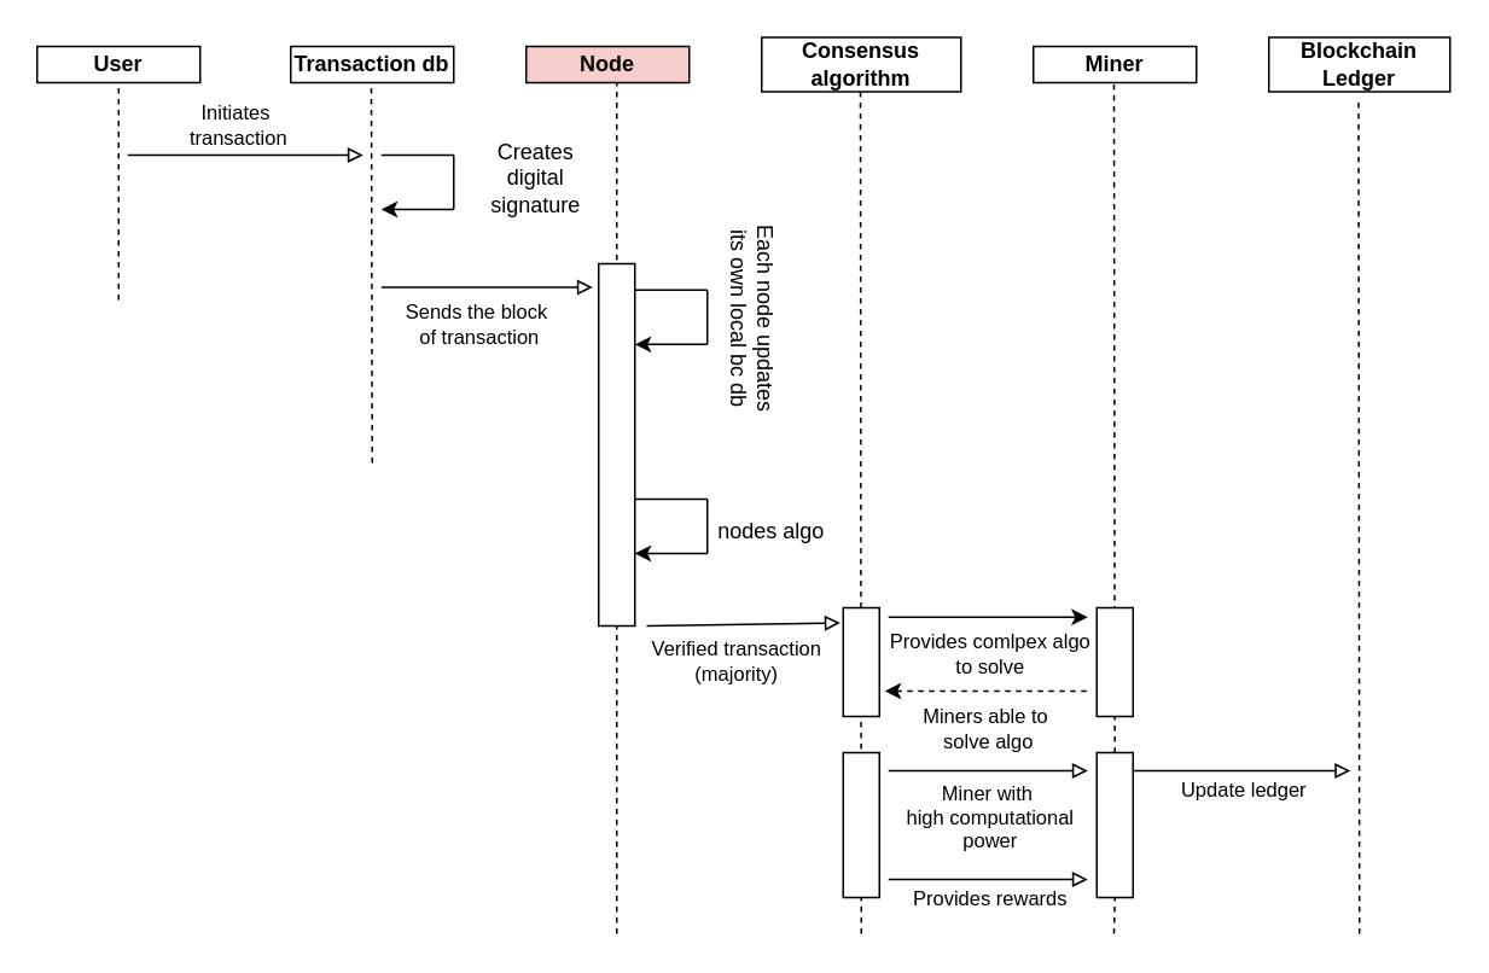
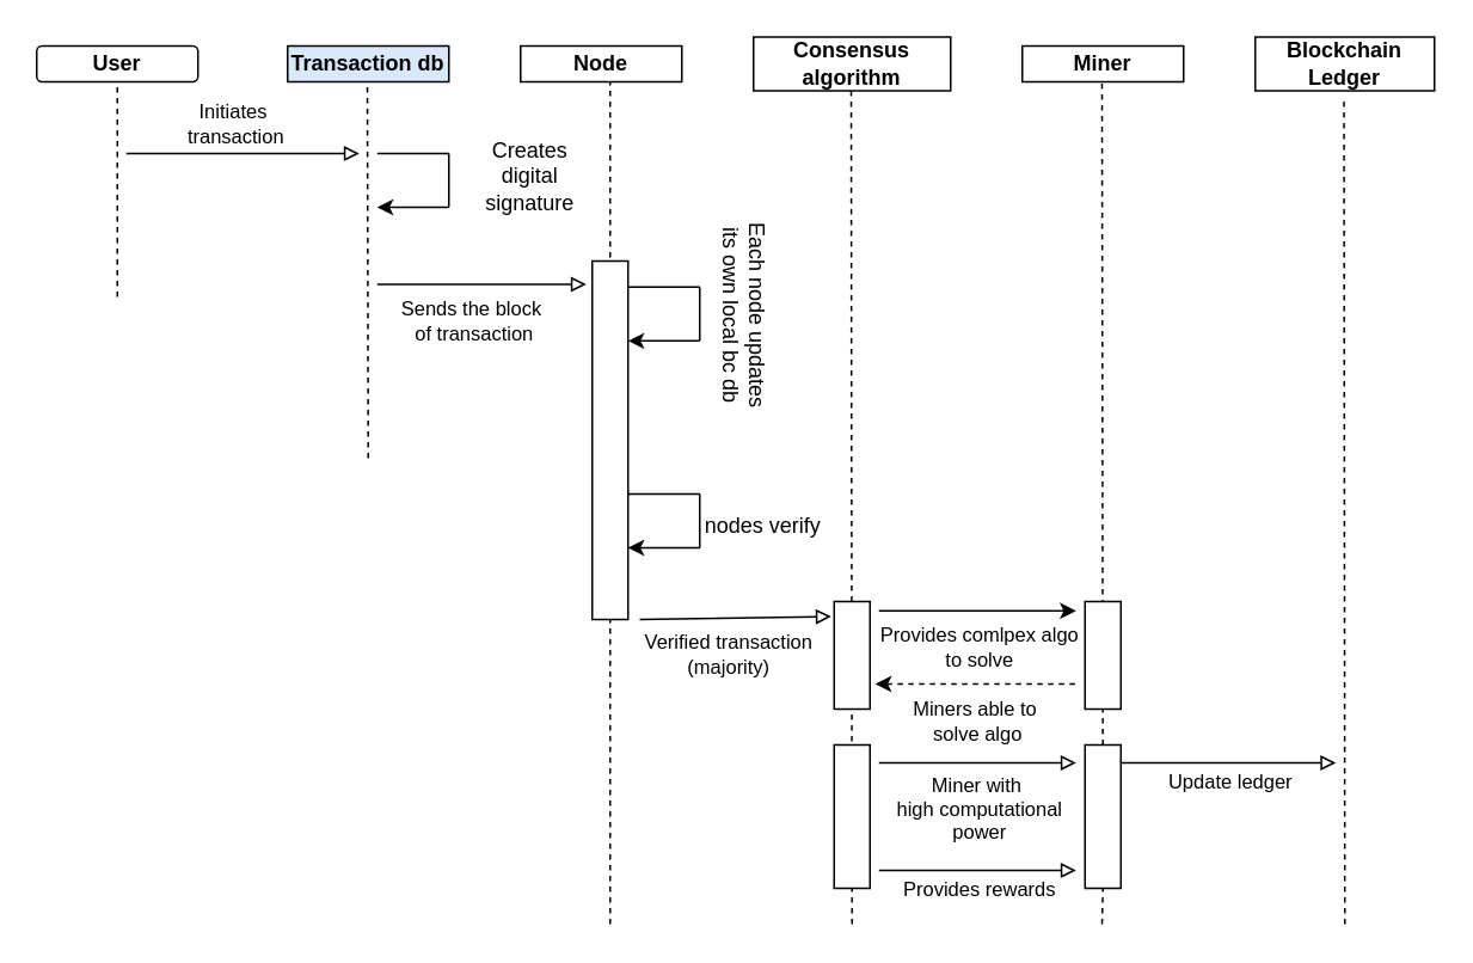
  <mxCell id="0" />
  <mxCell id="1" parent="0" />
- <mxCell id="2" value="User" style="rounded=0;whiteSpace=wrap;html=1;fontStyle=1" parent="1" vertex="1"><mxGeometry x="20" y="25" width="90" height="20" as="geometry" /></mxCell>
- <mxCell id="3" value="Transaction db" style="rounded=0;whiteSpace=wrap;html=1;fontStyle=1" parent="1" vertex="1"><mxGeometry x="160" y="25" width="90" height="20" as="geometry" /></mxCell>
- <mxCell id="4" value="Node" style="rounded=0;whiteSpace=wrap;html=1;fontStyle=1;fillColor=#f8cecc;" parent="1" vertex="1"><mxGeometry x="290" y="25" width="90" height="20" as="geometry" /></mxCell>
+ <mxCell id="2" value="User" style="whiteSpace=wrap;html=1;fontStyle=1;rounded=1;" parent="1" vertex="1"><mxGeometry x="20" y="25" width="90" height="20" as="geometry" /></mxCell>
+ <mxCell id="3" value="Transaction db" style="rounded=0;whiteSpace=wrap;html=1;fontStyle=1;fillColor=#dae8fc;" parent="1" vertex="1"><mxGeometry x="160" y="25" width="90" height="20" as="geometry" /></mxCell>
+ <mxCell id="4" value="Node" style="rounded=0;whiteSpace=wrap;html=1;fontStyle=1" parent="1" vertex="1"><mxGeometry x="290" y="25" width="90" height="20" as="geometry" /></mxCell>
  <mxCell id="5" value="Consensus algorithm" style="rounded=0;whiteSpace=wrap;html=1;fontStyle=1" parent="1" vertex="1"><mxGeometry x="420" y="20" width="110" height="30" as="geometry" /></mxCell>
  <mxCell id="6" value="Miner" style="rounded=0;whiteSpace=wrap;html=1;fontStyle=1" parent="1" vertex="1"><mxGeometry x="570" y="25" width="90" height="20" as="geometry" /></mxCell>
  <mxCell id="7" value="Blockchain Ledger" style="rounded=0;whiteSpace=wrap;html=1;fontStyle=1" parent="1" vertex="1"><mxGeometry x="700" y="20" width="100" height="30" as="geometry" /></mxCell>
  <mxCell id="8" value="" style="endArrow=none;dashed=1;html=1;rounded=0;entryX=0.5;entryY=1;entryDx=0;entryDy=0;fontStyle=0" parent="1" target="2" edge="1"><mxGeometry width="50" height="50" relative="1" as="geometry"><mxPoint x="65" y="165" as="sourcePoint" /><mxPoint x="590" y="325" as="targetPoint" /></mxGeometry></mxCell>
  <mxCell id="9" value="" style="endArrow=none;dashed=1;html=1;rounded=0;entryX=0.5;entryY=1;entryDx=0;entryDy=0;" parent="1" edge="1"><mxGeometry width="50" height="50" relative="1" as="geometry"><mxPoint x="205" y="255" as="sourcePoint" /><mxPoint x="204.5" y="45" as="targetPoint" /></mxGeometry></mxCell>
  <mxCell id="10" value="" style="endArrow=none;dashed=1;html=1;rounded=0;entryX=0.5;entryY=1;entryDx=0;entryDy=0;" parent="1" edge="1"><mxGeometry width="50" height="50" relative="1" as="geometry"><mxPoint x="340" y="515" as="sourcePoint" /><mxPoint x="340" y="45" as="targetPoint" /></mxGeometry></mxCell>
  <mxCell id="11" value="" style="endArrow=none;dashed=1;html=1;rounded=0;entryX=0.5;entryY=1;entryDx=0;entryDy=0;" parent="1" edge="1"><mxGeometry width="50" height="50" relative="1" as="geometry"><mxPoint x="475" y="515" as="sourcePoint" /><mxPoint x="474.5" y="50" as="targetPoint" /></mxGeometry></mxCell>
  <mxCell id="12" value="" style="endArrow=none;dashed=1;html=1;rounded=0;entryX=0.5;entryY=1;entryDx=0;entryDy=0;" parent="1" source="41" edge="1"><mxGeometry width="50" height="50" relative="1" as="geometry"><mxPoint x="614.5" y="515" as="sourcePoint" /><mxPoint x="614.5" y="45" as="targetPoint" /></mxGeometry></mxCell>
  <mxCell id="13" value="" style="endArrow=none;dashed=1;html=1;rounded=0;entryX=0.5;entryY=1;entryDx=0;entryDy=0;" parent="1" edge="1"><mxGeometry width="50" height="50" relative="1" as="geometry"><mxPoint x="750" y="515" as="sourcePoint" /><mxPoint x="749.5" y="55" as="targetPoint" /></mxGeometry></mxCell>
  <mxCell id="14" value="" style="endArrow=block;html=1;rounded=0;endFill=0;" parent="1" edge="1"><mxGeometry width="50" height="50" relative="1" as="geometry"><mxPoint x="70" y="85" as="sourcePoint" /><mxPoint x="200" y="85" as="targetPoint" /></mxGeometry></mxCell>
  <mxCell id="15" value="Initiates&amp;nbsp;&lt;br&gt;transaction" style="edgeLabel;html=1;align=center;verticalAlign=middle;resizable=0;points=[];" parent="14" connectable="0" vertex="1"><mxGeometry x="-0.246" y="-4" relative="1" as="geometry"><mxPoint x="11" y="-21" as="offset" /></mxGeometry></mxCell>
  <mxCell id="16" value="" style="endArrow=none;html=1;rounded=0;endFill=0;" parent="1" edge="1"><mxGeometry width="50" height="50" relative="1" as="geometry"><mxPoint x="210" y="85" as="sourcePoint" /><mxPoint x="250" y="85" as="targetPoint" /></mxGeometry></mxCell>
  <mxCell id="17" value="" style="endArrow=none;html=1;rounded=0;endFill=0;" parent="1" edge="1"><mxGeometry width="50" height="50" relative="1" as="geometry"><mxPoint x="250" y="115" as="sourcePoint" /><mxPoint x="250" y="85" as="targetPoint" /></mxGeometry></mxCell>
  <mxCell id="18" value="" style="endArrow=classic;html=1;rounded=0;endFill=1;" parent="1" edge="1"><mxGeometry width="50" height="50" relative="1" as="geometry"><mxPoint x="250" y="115" as="sourcePoint" /><mxPoint x="210" y="115" as="targetPoint" /></mxGeometry></mxCell>
  <mxCell id="19" value="Creates &lt;br&gt;digital &lt;br&gt;signature" style="text;html=1;align=center;verticalAlign=middle;resizable=0;points=[];autosize=1;strokeColor=none;fillColor=none;" parent="1" vertex="1"><mxGeometry x="260" y="68" width="70" height="60" as="geometry" /></mxCell>
  <mxCell id="20" value="" style="endArrow=block;html=1;rounded=0;entryX=-0.167;entryY=0.065;entryDx=0;entryDy=0;entryPerimeter=0;endFill=0;" parent="1" target="22" edge="1"><mxGeometry width="50" height="50" relative="1" as="geometry"><mxPoint x="210" y="158" as="sourcePoint" /><mxPoint x="340" y="155" as="targetPoint" /></mxGeometry></mxCell>
  <mxCell id="21" value="Sends the block&amp;nbsp;&lt;br&gt;of transaction" style="edgeLabel;html=1;align=center;verticalAlign=middle;resizable=0;points=[];" parent="20" connectable="0" vertex="1"><mxGeometry x="-0.09" y="1" relative="1" as="geometry"><mxPoint y="21" as="offset" /></mxGeometry></mxCell>
  <mxCell id="22" value="" style="rounded=0;whiteSpace=wrap;html=1;" parent="1" vertex="1"><mxGeometry x="330" y="145" width="20" height="200" as="geometry" /></mxCell>
  <mxCell id="23" value="" style="endArrow=none;html=1;rounded=0;endFill=0;" parent="1" edge="1"><mxGeometry width="50" height="50" relative="1" as="geometry"><mxPoint x="350" y="159.58" as="sourcePoint" /><mxPoint x="390" y="159.58" as="targetPoint" /></mxGeometry></mxCell>
  <mxCell id="24" value="" style="endArrow=none;html=1;rounded=0;endFill=0;" parent="1" edge="1"><mxGeometry width="50" height="50" relative="1" as="geometry"><mxPoint x="390" y="189.58" as="sourcePoint" /><mxPoint x="390" y="159.58" as="targetPoint" /></mxGeometry></mxCell>
  <mxCell id="25" value="" style="endArrow=classic;html=1;rounded=0;endFill=1;" parent="1" edge="1"><mxGeometry width="50" height="50" relative="1" as="geometry"><mxPoint x="390" y="189.58" as="sourcePoint" /><mxPoint x="350" y="189.58" as="targetPoint" /></mxGeometry></mxCell>
  <mxCell id="26" value="Each node updates &lt;br&gt;its own local bc db" style="text;html=1;align=center;verticalAlign=middle;resizable=0;points=[];autosize=1;strokeColor=none;fillColor=none;rotation=90;" parent="1" vertex="1"><mxGeometry x="350" y="155" width="130" height="40" as="geometry" /></mxCell>
  <mxCell id="27" value="" style="endArrow=none;html=1;rounded=0;endFill=0;" parent="1" edge="1"><mxGeometry width="50" height="50" relative="1" as="geometry"><mxPoint x="350" y="275" as="sourcePoint" /><mxPoint x="390" y="275" as="targetPoint" /></mxGeometry></mxCell>
  <mxCell id="28" value="" style="endArrow=none;html=1;rounded=0;endFill=0;" parent="1" edge="1"><mxGeometry width="50" height="50" relative="1" as="geometry"><mxPoint x="390" y="305" as="sourcePoint" /><mxPoint x="390" y="275" as="targetPoint" /></mxGeometry></mxCell>
  <mxCell id="29" value="" style="endArrow=classic;html=1;rounded=0;endFill=1;" parent="1" edge="1"><mxGeometry width="50" height="50" relative="1" as="geometry"><mxPoint x="390" y="305" as="sourcePoint" /><mxPoint x="350" y="305" as="targetPoint" /></mxGeometry></mxCell>
- <mxCell id="30" value="&lt;br&gt;nodes&amp;nbsp;algo" style="text;html=1;align=center;verticalAlign=middle;resizable=0;points=[];autosize=1;strokeColor=none;fillColor=none;" parent="1" vertex="1"><mxGeometry x="380" y="265" width="90" height="40" as="geometry" /></mxCell>
+ <mxCell id="30" value="&lt;br&gt;nodes&amp;nbsp;verify" style="text;html=1;align=center;verticalAlign=middle;resizable=0;points=[];autosize=1;strokeColor=none;fillColor=none;" parent="1" vertex="1"><mxGeometry x="380" y="265" width="90" height="40" as="geometry" /></mxCell>
  <mxCell id="31" value="" style="endArrow=block;html=1;rounded=0;entryX=-0.083;entryY=0.139;entryDx=0;entryDy=0;entryPerimeter=0;endFill=0;" parent="1" target="44" edge="1"><mxGeometry width="50" height="50" relative="1" as="geometry"><mxPoint x="356.5" y="345" as="sourcePoint" /><mxPoint x="473.5" y="345" as="targetPoint" /></mxGeometry></mxCell>
  <mxCell id="32" value="Verified transaction&lt;br&gt;(majority)" style="edgeLabel;html=1;align=center;verticalAlign=middle;resizable=0;points=[];" parent="31" connectable="0" vertex="1"><mxGeometry x="-0.09" y="1" relative="1" as="geometry"><mxPoint y="21" as="offset" /></mxGeometry></mxCell>
  <mxCell id="33" value="" style="endArrow=classic;html=1;rounded=0;endFill=1;" parent="1" edge="1"><mxGeometry width="50" height="50" relative="1" as="geometry"><mxPoint x="490" y="340.17" as="sourcePoint" /><mxPoint x="600" y="340.17" as="targetPoint" /></mxGeometry></mxCell>
  <mxCell id="34" value="Provides comlpex algo&lt;br&gt;to solve" style="edgeLabel;html=1;align=center;verticalAlign=middle;resizable=0;points=[];" parent="33" connectable="0" vertex="1"><mxGeometry x="-0.09" y="1" relative="1" as="geometry"><mxPoint x="5" y="21" as="offset" /></mxGeometry></mxCell>
  <mxCell id="35" value="" style="rounded=0;whiteSpace=wrap;html=1;" parent="1" vertex="1"><mxGeometry x="605" y="335" width="20" height="60" as="geometry" /></mxCell>
  <mxCell id="36" value="" style="endArrow=none;html=1;rounded=0;endFill=0;startArrow=classic;startFill=1;dashed=1;" parent="1" edge="1"><mxGeometry width="50" height="50" relative="1" as="geometry"><mxPoint x="488" y="381" as="sourcePoint" /><mxPoint x="600" y="381" as="targetPoint" /></mxGeometry></mxCell>
  <mxCell id="37" value="Miners able to&amp;nbsp;&lt;br&gt;solve algo" style="edgeLabel;html=1;align=center;verticalAlign=middle;resizable=0;points=[];" parent="36" connectable="0" vertex="1"><mxGeometry x="-0.09" y="1" relative="1" as="geometry"><mxPoint x="5" y="21" as="offset" /></mxGeometry></mxCell>
  <mxCell id="38" value="" style="endArrow=block;html=1;rounded=0;endFill=0;" parent="1" edge="1"><mxGeometry width="50" height="50" relative="1" as="geometry"><mxPoint x="490" y="425" as="sourcePoint" /><mxPoint x="600" y="425" as="targetPoint" /></mxGeometry></mxCell>
  <mxCell id="39" value="Miner with&amp;nbsp;&lt;br&gt;high computational&lt;br&gt;power" style="edgeLabel;html=1;align=center;verticalAlign=middle;resizable=0;points=[];" parent="38" connectable="0" vertex="1"><mxGeometry x="-0.09" y="1" relative="1" as="geometry"><mxPoint x="5" y="26" as="offset" /></mxGeometry></mxCell>
  <mxCell id="40" value="" style="endArrow=none;dashed=1;html=1;rounded=0;entryX=0.5;entryY=1;entryDx=0;entryDy=0;" parent="1" target="41" edge="1"><mxGeometry width="50" height="50" relative="1" as="geometry"><mxPoint x="614.5" y="515" as="sourcePoint" /><mxPoint x="614.5" y="45" as="targetPoint" /></mxGeometry></mxCell>
  <mxCell id="41" value="" style="rounded=0;whiteSpace=wrap;html=1;" parent="1" vertex="1"><mxGeometry x="605" y="415" width="20" height="80" as="geometry" /></mxCell>
  <mxCell id="42" value="" style="endArrow=block;html=1;rounded=0;endFill=0;" parent="1" edge="1"><mxGeometry width="50" height="50" relative="1" as="geometry"><mxPoint x="625" y="425" as="sourcePoint" /><mxPoint x="745" y="425" as="targetPoint" /></mxGeometry></mxCell>
  <mxCell id="43" value="Update ledger" style="edgeLabel;html=1;align=center;verticalAlign=middle;resizable=0;points=[];" parent="42" connectable="0" vertex="1"><mxGeometry x="-0.09" y="1" relative="1" as="geometry"><mxPoint x="5" y="11" as="offset" /></mxGeometry></mxCell>
  <mxCell id="44" value="" style="rounded=0;whiteSpace=wrap;html=1;" parent="1" vertex="1"><mxGeometry x="465" y="335" width="20" height="60" as="geometry" /></mxCell>
  <mxCell id="45" value="" style="endArrow=block;html=1;rounded=0;endFill=0;startArrow=none;startFill=0;" parent="1" edge="1"><mxGeometry width="50" height="50" relative="1" as="geometry"><mxPoint x="490" y="485" as="sourcePoint" /><mxPoint x="600" y="485" as="targetPoint" /></mxGeometry></mxCell>
  <mxCell id="46" value="Provides rewards" style="edgeLabel;html=1;align=center;verticalAlign=middle;resizable=0;points=[];" parent="45" connectable="0" vertex="1"><mxGeometry x="-0.09" y="1" relative="1" as="geometry"><mxPoint x="5" y="11" as="offset" /></mxGeometry></mxCell>
  <mxCell id="47" value="" style="rounded=0;whiteSpace=wrap;html=1;" parent="1" vertex="1"><mxGeometry x="465" y="415" width="20" height="80" as="geometry" /></mxCell>
